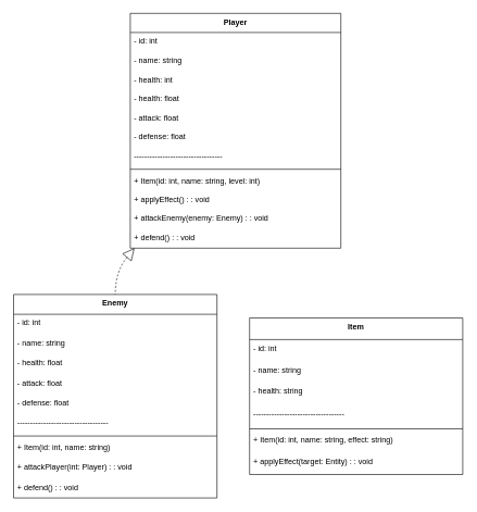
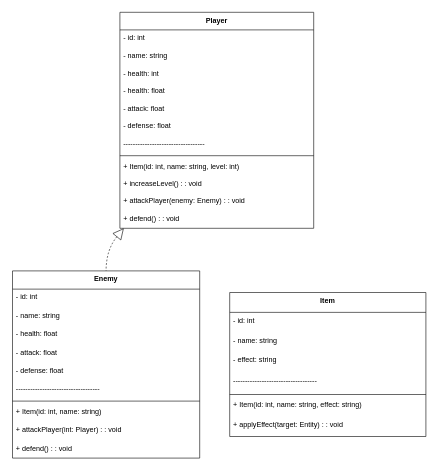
  <mxCell id="0" />
  <mxCell id="1" parent="0" />
  <mxCell id="2" value="Player" style="swimlane;fontStyle=1;align=center;verticalAlign=top;childLayout=stackLayout;horizontal=1;startSize=29.333;horizontalStack=0;resizeParent=1;resizeParentMax=0;resizeLast=0;collapsible=0;marginBottom=0;" vertex="1" parent="1"><mxGeometry x="199" y="20" width="323" height="360" as="geometry" /></mxCell>
  <mxCell id="3" value="- id: int" style="text;strokeColor=none;fillColor=none;align=left;verticalAlign=top;spacingLeft=4;spacingRight=4;overflow=hidden;rotatable=0;points=[[0,0.5],[1,0.5]];portConstraint=eastwest;" vertex="1" parent="2"><mxGeometry y="29" width="323" height="29" as="geometry" /></mxCell>
  <mxCell id="4" value="- name: string" style="text;strokeColor=none;fillColor=none;align=left;verticalAlign=top;spacingLeft=4;spacingRight=4;overflow=hidden;rotatable=0;points=[[0,0.5],[1,0.5]];portConstraint=eastwest;" vertex="1" parent="2"><mxGeometry y="59" width="323" height="29" as="geometry" /></mxCell>
  <mxCell id="5" value="- health: int" style="text;strokeColor=none;fillColor=none;align=left;verticalAlign=top;spacingLeft=4;spacingRight=4;overflow=hidden;rotatable=0;points=[[0,0.5],[1,0.5]];portConstraint=eastwest;" vertex="1" parent="2"><mxGeometry y="88" width="323" height="29" as="geometry" /></mxCell>
  <mxCell id="6" value="- health: float" style="text;strokeColor=none;fillColor=none;align=left;verticalAlign=top;spacingLeft=4;spacingRight=4;overflow=hidden;rotatable=0;points=[[0,0.5],[1,0.5]];portConstraint=eastwest;" vertex="1" parent="2"><mxGeometry y="117" width="323" height="29" as="geometry" /></mxCell>
  <mxCell id="7" value="- attack: float" style="text;strokeColor=none;fillColor=none;align=left;verticalAlign=top;spacingLeft=4;spacingRight=4;overflow=hidden;rotatable=0;points=[[0,0.5],[1,0.5]];portConstraint=eastwest;" vertex="1" parent="2"><mxGeometry y="147" width="323" height="29" as="geometry" /></mxCell>
  <mxCell id="8" value="- defense: float" style="text;strokeColor=none;fillColor=none;align=left;verticalAlign=top;spacingLeft=4;spacingRight=4;overflow=hidden;rotatable=0;points=[[0,0.5],[1,0.5]];portConstraint=eastwest;" vertex="1" parent="2"><mxGeometry y="176" width="323" height="29" as="geometry" /></mxCell>
  <mxCell id="9" value="----------------------------------" style="text;strokeColor=none;fillColor=none;align=left;verticalAlign=top;spacingLeft=4;spacingRight=4;overflow=hidden;rotatable=0;points=[[0,0.5],[1,0.5]];portConstraint=eastwest;" vertex="1" parent="2"><mxGeometry y="205" width="323" height="29" as="geometry" /></mxCell>
  <mxCell id="10" style="line;strokeWidth=1;fillColor=none;align=left;verticalAlign=middle;spacingTop=-1;spacingLeft=3;spacingRight=3;rotatable=0;labelPosition=right;points=[];portConstraint=eastwest;strokeColor=inherit;" vertex="1" parent="2"><mxGeometry y="235" width="323" height="8" as="geometry" /></mxCell>
  <mxCell id="11" value="+ Item(id: int, name: string, level: int)" style="text;strokeColor=none;fillColor=none;align=left;verticalAlign=top;spacingLeft=4;spacingRight=4;overflow=hidden;rotatable=0;points=[[0,0.5],[1,0.5]];portConstraint=eastwest;" vertex="1" parent="2"><mxGeometry y="243" width="323" height="29" as="geometry" /></mxCell>
- <mxCell id="12" value="+ applyEffect() : : void" style="text;strokeColor=none;fillColor=none;align=left;verticalAlign=top;spacingLeft=4;spacingRight=4;overflow=hidden;rotatable=0;points=[[0,0.5],[1,0.5]];portConstraint=eastwest;" vertex="1" parent="2"><mxGeometry y="272" width="323" height="29" as="geometry" /></mxCell>
- <mxCell id="13" value="+ attackEnemy(enemy: Enemy) : : void" style="text;strokeColor=none;fillColor=none;align=left;verticalAlign=top;spacingLeft=4;spacingRight=4;overflow=hidden;rotatable=0;points=[[0,0.5],[1,0.5]];portConstraint=eastwest;" vertex="1" parent="2"><mxGeometry y="301" width="323" height="29" as="geometry" /></mxCell>
+ <mxCell id="12" value="+ increaseLevel() : : void" style="text;strokeColor=none;fillColor=none;align=left;verticalAlign=top;spacingLeft=4;spacingRight=4;overflow=hidden;rotatable=0;points=[[0,0.5],[1,0.5]];portConstraint=eastwest;" vertex="1" parent="2"><mxGeometry y="272" width="323" height="29" as="geometry" /></mxCell>
+ <mxCell id="13" value="+ attackPlayer(enemy: Enemy) : : void" style="text;strokeColor=none;fillColor=none;align=left;verticalAlign=top;spacingLeft=4;spacingRight=4;overflow=hidden;rotatable=0;points=[[0,0.5],[1,0.5]];portConstraint=eastwest;" vertex="1" parent="2"><mxGeometry y="301" width="323" height="29" as="geometry" /></mxCell>
  <mxCell id="14" value="+ defend() : : void" style="text;strokeColor=none;fillColor=none;align=left;verticalAlign=top;spacingLeft=4;spacingRight=4;overflow=hidden;rotatable=0;points=[[0,0.5],[1,0.5]];portConstraint=eastwest;" vertex="1" parent="2"><mxGeometry y="331" width="323" height="29" as="geometry" /></mxCell>
  <mxCell id="15" value="Enemy" style="swimlane;fontStyle=1;align=center;verticalAlign=top;childLayout=stackLayout;horizontal=1;startSize=30.4;horizontalStack=0;resizeParent=1;resizeParentMax=0;resizeLast=0;collapsible=0;marginBottom=0;" vertex="1" parent="1"><mxGeometry x="20" y="451" width="312" height="312" as="geometry" /></mxCell>
  <mxCell id="16" value="- id: int" style="text;strokeColor=none;fillColor=none;align=left;verticalAlign=top;spacingLeft=4;spacingRight=4;overflow=hidden;rotatable=0;points=[[0,0.5],[1,0.5]];portConstraint=eastwest;" vertex="1" parent="15"><mxGeometry y="30" width="312" height="30" as="geometry" /></mxCell>
  <mxCell id="17" value="- name: string" style="text;strokeColor=none;fillColor=none;align=left;verticalAlign=top;spacingLeft=4;spacingRight=4;overflow=hidden;rotatable=0;points=[[0,0.5],[1,0.5]];portConstraint=eastwest;" vertex="1" parent="15"><mxGeometry y="61" width="312" height="30" as="geometry" /></mxCell>
  <mxCell id="18" value="- health: float" style="text;strokeColor=none;fillColor=none;align=left;verticalAlign=top;spacingLeft=4;spacingRight=4;overflow=hidden;rotatable=0;points=[[0,0.5],[1,0.5]];portConstraint=eastwest;" vertex="1" parent="15"><mxGeometry y="91" width="312" height="30" as="geometry" /></mxCell>
  <mxCell id="19" value="- attack: float" style="text;strokeColor=none;fillColor=none;align=left;verticalAlign=top;spacingLeft=4;spacingRight=4;overflow=hidden;rotatable=0;points=[[0,0.5],[1,0.5]];portConstraint=eastwest;" vertex="1" parent="15"><mxGeometry y="122" width="312" height="30" as="geometry" /></mxCell>
  <mxCell id="20" value="- defense: float" style="text;strokeColor=none;fillColor=none;align=left;verticalAlign=top;spacingLeft=4;spacingRight=4;overflow=hidden;rotatable=0;points=[[0,0.5],[1,0.5]];portConstraint=eastwest;" vertex="1" parent="15"><mxGeometry y="152" width="312" height="30" as="geometry" /></mxCell>
  <mxCell id="21" value="-----------------------------------" style="text;strokeColor=none;fillColor=none;align=left;verticalAlign=top;spacingLeft=4;spacingRight=4;overflow=hidden;rotatable=0;points=[[0,0.5],[1,0.5]];portConstraint=eastwest;" vertex="1" parent="15"><mxGeometry y="182" width="312" height="30" as="geometry" /></mxCell>
  <mxCell id="22" style="line;strokeWidth=1;fillColor=none;align=left;verticalAlign=middle;spacingTop=-1;spacingLeft=3;spacingRight=3;rotatable=0;labelPosition=right;points=[];portConstraint=eastwest;strokeColor=inherit;" vertex="1" parent="15"><mxGeometry y="213" width="312" height="8" as="geometry" /></mxCell>
  <mxCell id="23" value="+ Item(id: int, name: string)" style="text;strokeColor=none;fillColor=none;align=left;verticalAlign=top;spacingLeft=4;spacingRight=4;overflow=hidden;rotatable=0;points=[[0,0.5],[1,0.5]];portConstraint=eastwest;" vertex="1" parent="15"><mxGeometry y="221" width="312" height="30" as="geometry" /></mxCell>
  <mxCell id="24" value="+ attackPlayer(int: Player) : : void" style="text;strokeColor=none;fillColor=none;align=left;verticalAlign=top;spacingLeft=4;spacingRight=4;overflow=hidden;rotatable=0;points=[[0,0.5],[1,0.5]];portConstraint=eastwest;" vertex="1" parent="15"><mxGeometry y="251" width="312" height="30" as="geometry" /></mxCell>
  <mxCell id="25" value="+ defend() : : void" style="text;strokeColor=none;fillColor=none;align=left;verticalAlign=top;spacingLeft=4;spacingRight=4;overflow=hidden;rotatable=0;points=[[0,0.5],[1,0.5]];portConstraint=eastwest;" vertex="1" parent="15"><mxGeometry y="282" width="312" height="30" as="geometry" /></mxCell>
  <mxCell id="26" value="Item" style="swimlane;fontStyle=1;align=center;verticalAlign=top;childLayout=stackLayout;horizontal=1;startSize=33.143;horizontalStack=0;resizeParent=1;resizeParentMax=0;resizeLast=0;collapsible=0;marginBottom=0;" vertex="1" parent="1"><mxGeometry x="382" y="487" width="327" height="240" as="geometry" /></mxCell>
  <mxCell id="27" value="- id: int" style="text;strokeColor=none;fillColor=none;align=left;verticalAlign=top;spacingLeft=4;spacingRight=4;overflow=hidden;rotatable=0;points=[[0,0.5],[1,0.5]];portConstraint=eastwest;" vertex="1" parent="26"><mxGeometry y="33" width="327" height="33" as="geometry" /></mxCell>
  <mxCell id="28" value="- name: string" style="text;strokeColor=none;fillColor=none;align=left;verticalAlign=top;spacingLeft=4;spacingRight=4;overflow=hidden;rotatable=0;points=[[0,0.5],[1,0.5]];portConstraint=eastwest;" vertex="1" parent="26"><mxGeometry y="66" width="327" height="33" as="geometry" /></mxCell>
- <mxCell id="29" value="- health: string" style="text;strokeColor=none;fillColor=none;align=left;verticalAlign=top;spacingLeft=4;spacingRight=4;overflow=hidden;rotatable=0;points=[[0,0.5],[1,0.5]];portConstraint=eastwest;" vertex="1" parent="26"><mxGeometry y="99" width="327" height="33" as="geometry" /></mxCell>
+ <mxCell id="29" value="- effect: string" style="text;strokeColor=none;fillColor=none;align=left;verticalAlign=top;spacingLeft=4;spacingRight=4;overflow=hidden;rotatable=0;points=[[0,0.5],[1,0.5]];portConstraint=eastwest;" vertex="1" parent="26"><mxGeometry y="99" width="327" height="33" as="geometry" /></mxCell>
  <mxCell id="30" value="-----------------------------------" style="text;strokeColor=none;fillColor=none;align=left;verticalAlign=top;spacingLeft=4;spacingRight=4;overflow=hidden;rotatable=0;points=[[0,0.5],[1,0.5]];portConstraint=eastwest;" vertex="1" parent="26"><mxGeometry y="133" width="327" height="33" as="geometry" /></mxCell>
  <mxCell id="31" style="line;strokeWidth=1;fillColor=none;align=left;verticalAlign=middle;spacingTop=-1;spacingLeft=3;spacingRight=3;rotatable=0;labelPosition=right;points=[];portConstraint=eastwest;strokeColor=inherit;" vertex="1" parent="26"><mxGeometry y="166" width="327" height="8" as="geometry" /></mxCell>
  <mxCell id="32" value="+ Item(id: int, name: string, effect: string)" style="text;strokeColor=none;fillColor=none;align=left;verticalAlign=top;spacingLeft=4;spacingRight=4;overflow=hidden;rotatable=0;points=[[0,0.5],[1,0.5]];portConstraint=eastwest;" vertex="1" parent="26"><mxGeometry y="174" width="327" height="33" as="geometry" /></mxCell>
  <mxCell id="33" value="+ applyEffect(target: Entity) : : void" style="text;strokeColor=none;fillColor=none;align=left;verticalAlign=top;spacingLeft=4;spacingRight=4;overflow=hidden;rotatable=0;points=[[0,0.5],[1,0.5]];portConstraint=eastwest;" vertex="1" parent="26"><mxGeometry y="207" width="327" height="33" as="geometry" /></mxCell>
  <mxCell id="34" value="" style="curved=1;startArrow=block;startSize=16;startFill=0;endArrow=none;exitX=0.02;exitY=1;entryX=0.5;entryY=0;dashed=1;" edge="1" parent="1" source="2" target="15"><mxGeometry relative="1" as="geometry"><Array as="points"><mxPoint x="176" y="416" /></Array></mxGeometry></mxCell>
